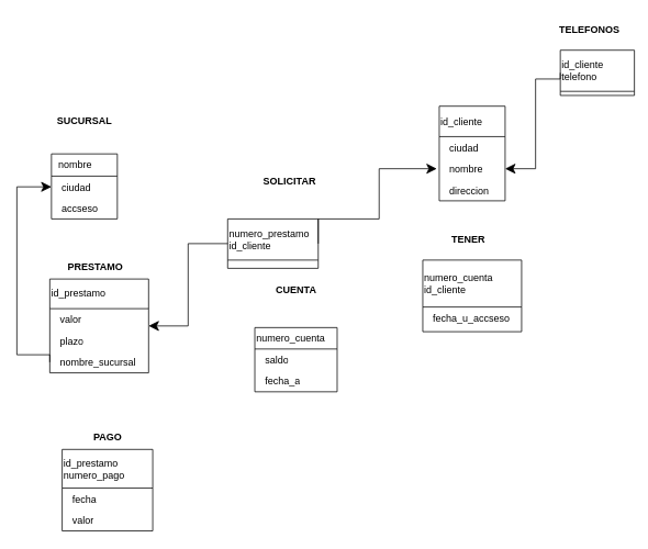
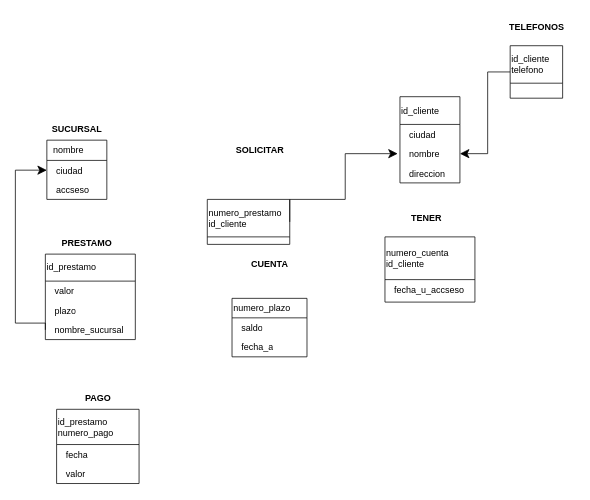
  <mxCell id="0" />
  <mxCell id="1" parent="0" />
  <mxCell id="2" value="&amp;nbsp; nombre" style="swimlane;fontStyle=0;childLayout=stackLayout;horizontal=1;startSize=27;fillColor=none;horizontalStack=0;resizeParent=1;resizeParentMax=0;resizeLast=0;collapsible=1;marginBottom=0;whiteSpace=wrap;html=1;align=left;rounded=0;" parent="1" vertex="1"><mxGeometry x="62" y="186" width="80" height="79" as="geometry"><mxRectangle x="80" y="200" width="90" height="30" as="alternateBounds" /></mxGeometry></mxCell>
  <mxCell id="3" value="&amp;nbsp; ciudad" style="text;strokeColor=none;fillColor=none;align=left;verticalAlign=top;spacingLeft=4;spacingRight=4;overflow=hidden;rotatable=0;points=[[0,0.5],[1,0.5]];portConstraint=eastwest;whiteSpace=wrap;html=1;rounded=0;" parent="2" vertex="1"><mxGeometry y="27" width="80" height="26" as="geometry" /></mxCell>
  <mxCell id="4" value="&amp;nbsp; accseso&lt;div&gt;&lt;br&gt;&lt;/div&gt;" style="text;strokeColor=none;fillColor=none;align=left;verticalAlign=top;spacingLeft=4;spacingRight=4;overflow=hidden;rotatable=0;points=[[0,0.5],[1,0.5]];portConstraint=eastwest;whiteSpace=wrap;html=1;rounded=0;" parent="2" vertex="1"><mxGeometry y="53" width="80" height="26" as="geometry" /></mxCell>
- <mxCell id="5" value="&lt;b&gt;SUCURSAL&lt;/b&gt;" style="text;html=1;align=center;verticalAlign=middle;resizable=0;points=[];autosize=1;strokeColor=none;fillColor=none;rounded=0;" parent="1" vertex="1"><mxGeometry x="57" y="131" width="90" height="30" as="geometry" /></mxCell>
+ <mxCell id="5" value="&lt;b&gt;SUCURSAL&lt;/b&gt;" style="text;html=1;align=center;verticalAlign=middle;resizable=0;points=[];autosize=1;strokeColor=none;fillColor=none;rounded=0;" parent="1" vertex="1"><mxGeometry x="57" y="156" width="90" height="30" as="geometry" /></mxCell>
  <mxCell id="6" value="id_cliente" style="swimlane;fontStyle=0;childLayout=stackLayout;horizontal=1;startSize=37;fillColor=none;horizontalStack=0;resizeParent=1;resizeParentMax=0;resizeLast=0;collapsible=1;marginBottom=0;whiteSpace=wrap;html=1;align=left;rounded=0;" parent="1" vertex="1"><mxGeometry x="533" y="128" width="80" height="115" as="geometry" /></mxCell>
  <mxCell id="7" value="&amp;nbsp; ciudad" style="text;strokeColor=none;fillColor=none;align=left;verticalAlign=top;spacingLeft=4;spacingRight=4;overflow=hidden;rotatable=0;points=[[0,0.5],[1,0.5]];portConstraint=eastwest;whiteSpace=wrap;html=1;rounded=0;" parent="6" vertex="1"><mxGeometry y="37" width="80" height="26" as="geometry" /></mxCell>
  <mxCell id="8" value="&amp;nbsp; nombre" style="text;strokeColor=none;fillColor=none;align=left;verticalAlign=top;spacingLeft=4;spacingRight=4;overflow=hidden;rotatable=0;points=[[0,0.5],[1,0.5]];portConstraint=eastwest;whiteSpace=wrap;html=1;rounded=0;" parent="6" vertex="1"><mxGeometry y="63" width="80" height="26" as="geometry" /></mxCell>
  <mxCell id="9" value="&amp;nbsp; direccion" style="text;strokeColor=none;fillColor=none;align=left;verticalAlign=top;spacingLeft=4;spacingRight=4;overflow=hidden;rotatable=0;points=[[0,0.5],[1,0.5]];portConstraint=eastwest;whiteSpace=wrap;html=1;rounded=0;" parent="6" vertex="1"><mxGeometry y="89" width="80" height="26" as="geometry" /></mxCell>
  <mxCell id="10" style="edgeStyle=orthogonalEdgeStyle;orthogonalLoop=1;jettySize=auto;html=1;elbow=vertical;arcSize=0;exitX=1;exitY=0.5;exitDx=0;exitDy=0;startArrow=none;startFill=0;endArrow=classic;endFill=1;endSize=10;" parent="1" source="11" edge="1"><mxGeometry relative="1" as="geometry"><mxPoint x="530" y="204" as="targetPoint" /><Array as="points"><mxPoint x="460" y="265" /><mxPoint x="460" y="204" /></Array></mxGeometry></mxCell>
  <mxCell id="11" value="numero_prestamo&lt;div&gt;id_cliente&lt;/div&gt;" style="swimlane;fontStyle=0;childLayout=stackLayout;horizontal=1;startSize=50;fillColor=none;horizontalStack=0;resizeParent=1;resizeParentMax=0;resizeLast=0;collapsible=1;marginBottom=0;whiteSpace=wrap;html=1;align=left;rounded=0;" parent="1" vertex="1"><mxGeometry x="276" y="265" width="110" height="60" as="geometry" /></mxCell>
- <mxCell id="12" value="&lt;b&gt;SOLICITAR&lt;/b&gt;" style="text;html=1;align=center;verticalAlign=middle;resizable=0;points=[];autosize=1;strokeColor=none;fillColor=none;rounded=0;" parent="1" vertex="1"><mxGeometry x="306" y="205" width="90" height="30" as="geometry" /></mxCell>
- <mxCell id="13" style="edgeStyle=orthogonalEdgeStyle;orthogonalLoop=1;jettySize=auto;html=1;entryX=0;entryY=0.5;entryDx=0;entryDy=0;elbow=vertical;arcSize=0;startArrow=classic;startFill=1;startSize=10;endArrow=none;endFill=0;" parent="1" source="14" target="11" edge="1"><mxGeometry relative="1" as="geometry" /></mxCell>
+ <mxCell id="12" value="&lt;b&gt;SOLICITAR&lt;/b&gt;" style="text;html=1;align=center;verticalAlign=middle;resizable=0;points=[];autosize=1;strokeColor=none;fillColor=none;rounded=0;" parent="1" vertex="1"><mxGeometry x="301" y="185" width="90" height="30" as="geometry" /></mxCell>
  <mxCell id="14" value="id_prestamo" style="swimlane;fontStyle=0;childLayout=stackLayout;horizontal=1;startSize=36;fillColor=none;horizontalStack=0;resizeParent=1;resizeParentMax=0;resizeLast=0;collapsible=1;marginBottom=0;whiteSpace=wrap;html=1;align=left;rounded=0;" parent="1" vertex="1"><mxGeometry x="60" y="338" width="120" height="114" as="geometry" /></mxCell>
  <mxCell id="15" value="&amp;nbsp; valor" style="text;strokeColor=none;fillColor=none;align=left;verticalAlign=top;spacingLeft=4;spacingRight=4;overflow=hidden;rotatable=0;points=[[0,0.5],[1,0.5]];portConstraint=eastwest;whiteSpace=wrap;html=1;rounded=0;" parent="14" vertex="1"><mxGeometry y="36" width="120" height="26" as="geometry" /></mxCell>
  <mxCell id="16" value="&amp;nbsp; plazo" style="text;strokeColor=none;fillColor=none;align=left;verticalAlign=top;spacingLeft=4;spacingRight=4;overflow=hidden;rotatable=0;points=[[0,0.5],[1,0.5]];portConstraint=eastwest;whiteSpace=wrap;html=1;rounded=0;" parent="14" vertex="1"><mxGeometry y="62" width="120" height="26" as="geometry" /></mxCell>
  <mxCell id="17" value="&amp;nbsp; nombre_sucursal" style="text;strokeColor=none;fillColor=none;align=left;verticalAlign=top;spacingLeft=4;spacingRight=4;overflow=hidden;rotatable=0;points=[[0,0.5],[1,0.5]];portConstraint=eastwest;whiteSpace=wrap;html=1;rounded=0;" parent="14" vertex="1"><mxGeometry y="88" width="120" height="26" as="geometry" /></mxCell>
  <mxCell id="18" value="&lt;b&gt;PRESTAMO&lt;/b&gt;" style="text;html=1;align=center;verticalAlign=middle;resizable=0;points=[];autosize=1;strokeColor=none;fillColor=none;rounded=0;" parent="1" vertex="1"><mxGeometry x="70" y="308" width="90" height="30" as="geometry" /></mxCell>
  <mxCell id="19" value="&lt;div&gt;id_prestamo&lt;/div&gt;&lt;div&gt;numero_pago&lt;/div&gt;" style="swimlane;fontStyle=0;childLayout=stackLayout;horizontal=1;startSize=47;fillColor=none;horizontalStack=0;resizeParent=1;resizeParentMax=0;resizeLast=0;collapsible=1;marginBottom=0;whiteSpace=wrap;html=1;align=left;rounded=0;" parent="1" vertex="1"><mxGeometry x="75" y="545" width="110" height="99" as="geometry" /></mxCell>
  <mxCell id="20" value="&amp;nbsp; fecha" style="text;strokeColor=none;fillColor=none;align=left;verticalAlign=top;spacingLeft=4;spacingRight=4;overflow=hidden;rotatable=0;points=[[0,0.5],[1,0.5]];portConstraint=eastwest;whiteSpace=wrap;html=1;rounded=0;" parent="19" vertex="1"><mxGeometry y="47" width="110" height="26" as="geometry" /></mxCell>
  <mxCell id="21" value="&amp;nbsp; valor" style="text;strokeColor=none;fillColor=none;align=left;verticalAlign=top;spacingLeft=4;spacingRight=4;overflow=hidden;rotatable=0;points=[[0,0.5],[1,0.5]];portConstraint=eastwest;whiteSpace=wrap;html=1;rounded=0;" parent="19" vertex="1"><mxGeometry y="73" width="110" height="26" as="geometry" /></mxCell>
  <mxCell id="22" value="&lt;b&gt;PAGO&lt;/b&gt;" style="text;html=1;align=center;verticalAlign=middle;resizable=0;points=[];autosize=1;strokeColor=none;fillColor=none;rounded=0;" parent="1" vertex="1"><mxGeometry x="100" y="515" width="60" height="30" as="geometry" /></mxCell>
- <mxCell id="23" value="numero_cuenta" style="swimlane;fontStyle=0;childLayout=stackLayout;horizontal=1;startSize=26;fillColor=none;horizontalStack=0;resizeParent=1;resizeParentMax=0;resizeLast=0;collapsible=1;marginBottom=0;whiteSpace=wrap;html=1;align=left;rounded=0;" parent="1" vertex="1"><mxGeometry x="309" y="397" width="100" height="78" as="geometry" /></mxCell>
+ <mxCell id="23" value="numero_plazo" style="swimlane;fontStyle=0;childLayout=stackLayout;horizontal=1;startSize=26;fillColor=none;horizontalStack=0;resizeParent=1;resizeParentMax=0;resizeLast=0;collapsible=1;marginBottom=0;whiteSpace=wrap;html=1;align=left;rounded=0;" parent="1" vertex="1"><mxGeometry x="309" y="397" width="100" height="78" as="geometry" /></mxCell>
  <mxCell id="24" value="&amp;nbsp; saldo" style="text;strokeColor=none;fillColor=none;align=left;verticalAlign=top;spacingLeft=4;spacingRight=4;overflow=hidden;rotatable=0;points=[[0,0.5],[1,0.5]];portConstraint=eastwest;whiteSpace=wrap;html=1;rounded=0;" parent="23" vertex="1"><mxGeometry y="26" width="100" height="26" as="geometry" /></mxCell>
  <mxCell id="25" value="&amp;nbsp; fecha_a" style="text;strokeColor=none;fillColor=none;align=left;verticalAlign=top;spacingLeft=4;spacingRight=4;overflow=hidden;rotatable=0;points=[[0,0.5],[1,0.5]];portConstraint=eastwest;whiteSpace=wrap;html=1;rounded=0;" parent="23" vertex="1"><mxGeometry y="52" width="100" height="26" as="geometry" /></mxCell>
  <mxCell id="26" value="&lt;b&gt;CUENTA&lt;/b&gt;" style="text;html=1;align=center;verticalAlign=middle;resizable=0;points=[];autosize=1;strokeColor=none;fillColor=none;rounded=0;" parent="1" vertex="1"><mxGeometry x="324" y="337" width="70" height="30" as="geometry" /></mxCell>
  <mxCell id="27" value="numero_cuenta&lt;div&gt;id_cliente&lt;/div&gt;" style="swimlane;fontStyle=0;childLayout=stackLayout;horizontal=1;startSize=57;fillColor=none;horizontalStack=0;resizeParent=1;resizeParentMax=0;resizeLast=0;collapsible=1;marginBottom=0;whiteSpace=wrap;html=1;align=left;rounded=0;" parent="1" vertex="1"><mxGeometry x="513" y="315" width="120" height="87" as="geometry" /></mxCell>
  <mxCell id="28" value="&amp;nbsp; fecha_u_accseso" style="text;strokeColor=none;fillColor=none;align=left;verticalAlign=top;spacingLeft=4;spacingRight=4;overflow=hidden;rotatable=0;points=[[0,0.5],[1,0.5]];portConstraint=eastwest;whiteSpace=wrap;html=1;rounded=0;" parent="27" vertex="1"><mxGeometry y="57" width="120" height="30" as="geometry" /></mxCell>
  <mxCell id="29" value="&lt;b&gt;TENER&lt;/b&gt;" style="text;html=1;align=center;verticalAlign=middle;resizable=0;points=[];autosize=1;strokeColor=none;fillColor=none;rounded=0;" parent="1" vertex="1"><mxGeometry x="538" y="275" width="60" height="30" as="geometry" /></mxCell>
- <mxCell id="30" value="id_cliente&lt;div&gt;telefono&lt;/div&gt;" style="swimlane;fontStyle=0;childLayout=stackLayout;horizontal=1;startSize=50;fillColor=none;horizontalStack=0;resizeParent=1;resizeParentMax=0;resizeLast=0;collapsible=1;marginBottom=0;whiteSpace=wrap;html=1;align=left;rounded=0;" parent="1" vertex="1"><mxGeometry x="680" y="60" width="90" height="55" as="geometry" /></mxCell>
+ <mxCell id="30" value="id_cliente&lt;div&gt;telefono&lt;/div&gt;" style="swimlane;fontStyle=0;childLayout=stackLayout;horizontal=1;startSize=50;fillColor=none;horizontalStack=0;resizeParent=1;resizeParentMax=0;resizeLast=0;collapsible=1;marginBottom=0;whiteSpace=wrap;html=1;align=left;rounded=0;" parent="1" vertex="1"><mxGeometry x="680" y="60" width="70" height="70" as="geometry" /></mxCell>
  <mxCell id="31" value="&lt;b&gt;TELEFONOS&lt;/b&gt;" style="text;html=1;align=center;verticalAlign=middle;resizable=0;points=[];autosize=1;strokeColor=none;fillColor=none;rounded=0;" parent="1" vertex="1"><mxGeometry x="665" y="20" width="100" height="30" as="geometry" /></mxCell>
  <mxCell id="32" style="edgeStyle=orthogonalEdgeStyle;orthogonalLoop=1;jettySize=auto;html=1;exitX=0;exitY=0.5;exitDx=0;exitDy=0;entryX=0;entryY=0.5;entryDx=0;entryDy=0;elbow=vertical;arcSize=0;endSize=10;" parent="1" source="17" target="3" edge="1"><mxGeometry relative="1" as="geometry"><Array as="points"><mxPoint x="60" y="430" /><mxPoint x="20" y="430" /><mxPoint x="20" y="226" /></Array></mxGeometry></mxCell>
  <mxCell id="33" style="edgeStyle=orthogonalEdgeStyle;orthogonalLoop=1;jettySize=auto;html=1;entryX=0;entryY=0.5;entryDx=0;entryDy=0;elbow=vertical;arcSize=0;exitX=1;exitY=0.5;exitDx=0;exitDy=0;endArrow=none;endFill=0;startArrow=classic;startFill=1;startSize=10;" parent="1" source="8" target="30" edge="1"><mxGeometry relative="1" as="geometry"><mxPoint x="616" y="204" as="sourcePoint" /><Array as="points"><mxPoint x="650" y="204" /><mxPoint x="650" y="95" /></Array></mxGeometry></mxCell>
